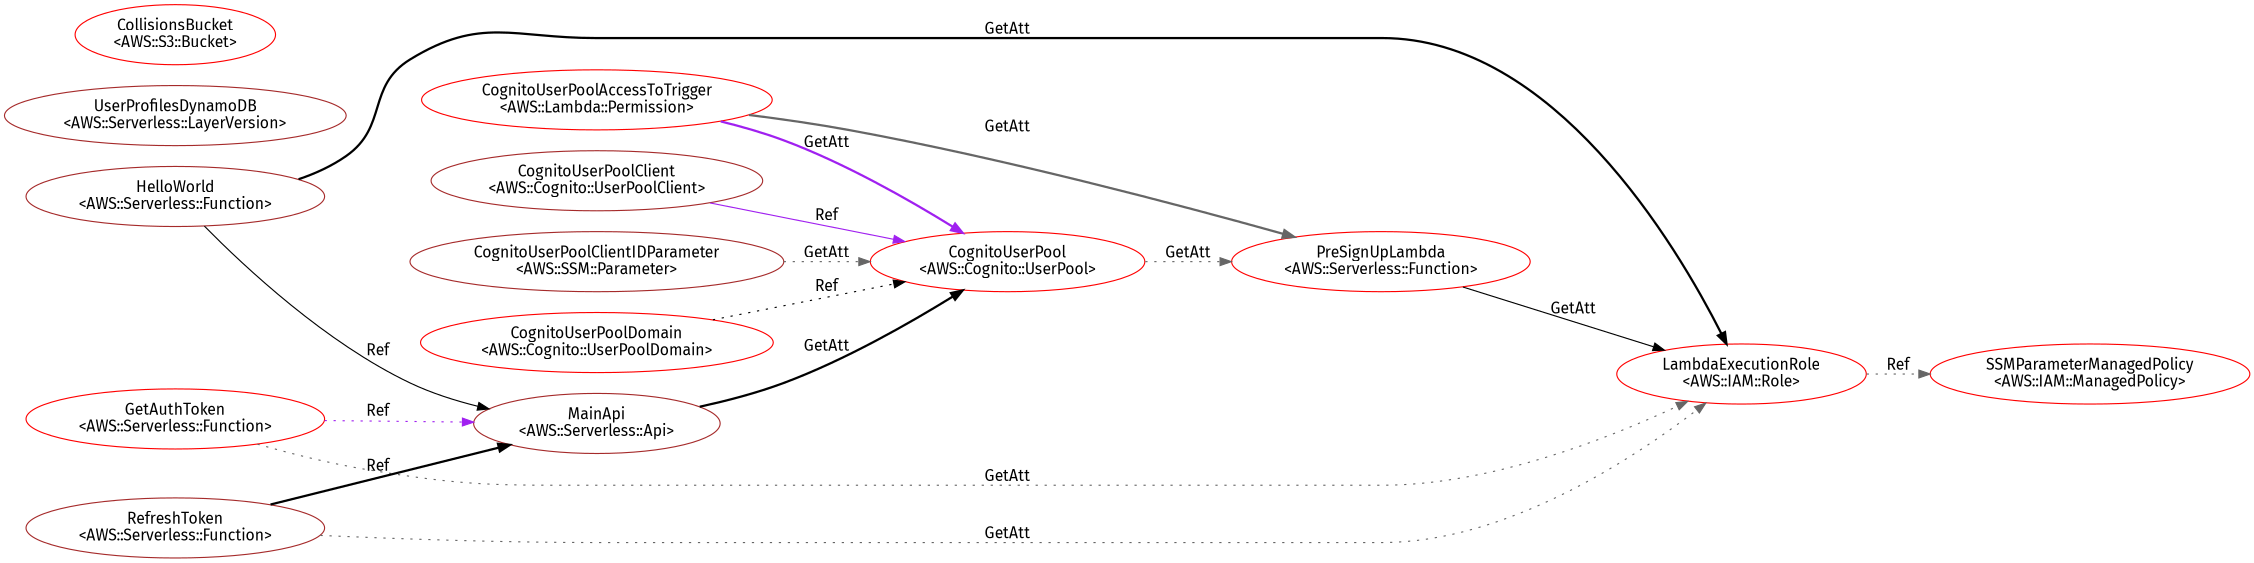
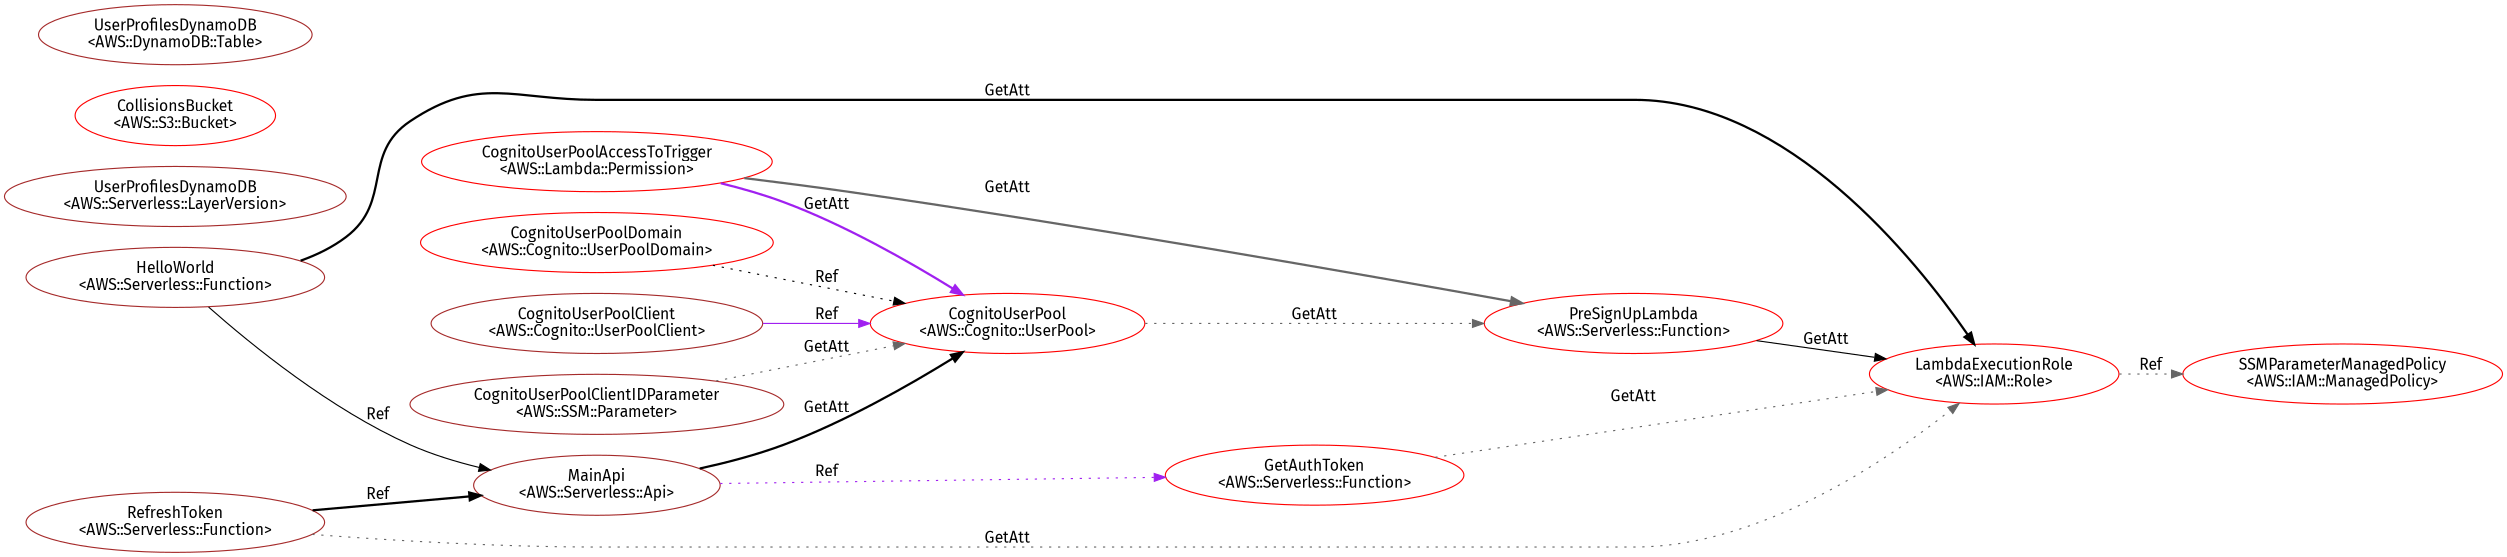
  digraph {
    fontname="Fira Sans"
    rankdir=LR
    node [color=red fontname="Fira Sans"]
    edge [color=black fontname="Fira Sans" style=dotted]
    n1 [color=brown label="MainApi\n<AWS::Serverless::Api>"]
    n2 [label="CognitoUserPool\n<AWS::Cognito::UserPool>"]
    n3 [label="PreSignUpLambda\n<AWS::Serverless::Function>"]
    n4 [color=brown label="HelloWorld\n<AWS::Serverless::Function>"]
    n5 [label="LambdaExecutionRole\n<AWS::IAM::Role>"]
    n6 [label="SSMParameterManagedPolicy\n<AWS::IAM::ManagedPolicy>"]
    n7 [label="GetAuthToken\n<AWS::Serverless::Function>"]
    n8 [color=brown label="RefreshToken\n<AWS::Serverless::Function>"]
    n9 [color=brown label="CognitoUserPoolClient\n<AWS::Cognito::UserPoolClient>"]
    n10 [color=brown label="CognitoUserPoolClientIDParameter\n<AWS::SSM::Parameter>"]
    n11 [label="CognitoUserPoolDomain\n<AWS::Cognito::UserPoolDomain>"]
    n12 [label="CognitoUserPoolAccessToTrigger\n<AWS::Lambda::Permission>"]
    n13 [color=brown label="UserProfilesDynamoDB\n<AWS::Serverless::LayerVersion>"]
    n14 [label="CollisionsBucket\n<AWS::S3::Bucket>"]
+   n15 [color=brown label="UserProfilesDynamoDB\n<AWS::DynamoDB::Table>"]
    n1 -> n2 [label=GetAtt style=bold]
    n2 -> n3 [color=gray40 label=GetAtt]
    n3 -> n5 [label=GetAtt style=solid]
    n4 -> n1 [label=Ref style=solid]
    n4 -> n5 [label=GetAtt style=bold]
    n5 -> n6 [color=gray40 label=Ref]
-   n7 -> n1 [color=purple label=Ref]
+   n1 -> n7 [color=purple label=Ref]
    n7 -> n5 [color=gray40 label=GetAtt]
    n8 -> n1 [label=Ref style=bold]
    n8 -> n5 [color=gray40 label=GetAtt]
    n9 -> n2 [color=purple label=Ref style=solid]
    n10 -> n2 [color=gray40 label=GetAtt]
    n11 -> n2 [label=Ref]
    n12 -> n2 [color=purple label=GetAtt style=bold]
    n12 -> n3 [color=gray40 label=GetAtt style=bold]
  }
